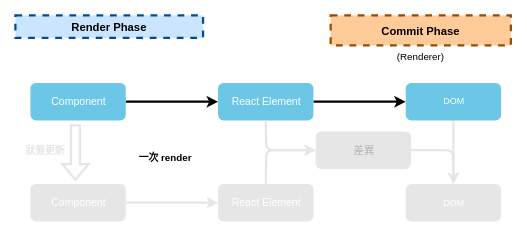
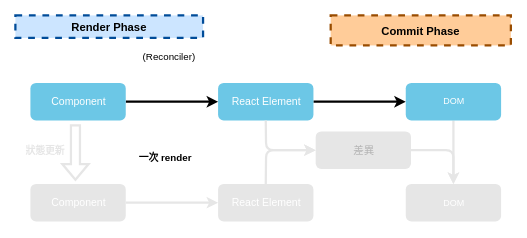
  <mxCell id="0" />
  <mxCell id="1" parent="0" />
  <mxCell id="2" style="edgeStyle=orthogonalEdgeStyle;rounded=0;orthogonalLoop=1;jettySize=auto;html=1;strokeWidth=3;strokeColor=#000000;" parent="1" source="3" target="5" edge="1"><mxGeometry relative="1" as="geometry" /></mxCell>
  <mxCell id="3" value="Component" style="rounded=1;fillColor=#6CC7E6;strokeColor=none;strokeWidth=2;fontFamily=Helvetica;html=1;gradientColor=none;fontColor=#ffffff;fontSize=14;" parent="1" vertex="1"><mxGeometry x="40.005" y="110" width="127" height="50" as="geometry" /></mxCell>
  <mxCell id="4" style="edgeStyle=orthogonalEdgeStyle;rounded=1;orthogonalLoop=1;jettySize=auto;html=1;entryX=0;entryY=0.5;entryDx=0;entryDy=0;strokeWidth=3;curved=0;strokeColor=#000000;" parent="1" source="5" target="10" edge="1"><mxGeometry relative="1" as="geometry" /></mxCell>
  <mxCell id="5" value="React Element" style="rounded=1;fillColor=#6CC7E6;strokeColor=none;strokeWidth=2;fontFamily=Helvetica;html=1;gradientColor=none;fontSize=14;fontColor=#FFFFFF;" parent="1" vertex="1"><mxGeometry x="290.005" y="110" width="127" height="50" as="geometry" /></mxCell>
  <mxCell id="6" value="React Element" style="rounded=1;fillColor=#E6E6E6;strokeColor=none;strokeWidth=2;fontFamily=Helvetica;html=1;gradientColor=none;fontSize=14;fontColor=#ffffff;" parent="1" vertex="1"><mxGeometry x="290.005" y="244.5" width="127" height="50" as="geometry" /></mxCell>
  <mxCell id="7" style="edgeStyle=orthogonalEdgeStyle;rounded=0;orthogonalLoop=1;jettySize=auto;html=1;strokeWidth=3;strokeColor=#E6E6E6;fontColor=#E6E6E6;" parent="1" source="8" target="6" edge="1"><mxGeometry relative="1" as="geometry" /></mxCell>
  <mxCell id="8" value="Component" style="rounded=1;fillColor=#E6E6E6;strokeColor=none;strokeWidth=2;fontFamily=Helvetica;html=1;gradientColor=none;fontSize=14;fontColor=#FFFFFF;" parent="1" vertex="1"><mxGeometry x="40.005" y="244.5" width="127" height="50" as="geometry" /></mxCell>
  <mxCell id="9" style="edgeStyle=orthogonalEdgeStyle;rounded=0;orthogonalLoop=1;jettySize=auto;html=1;strokeWidth=3;strokeColor=#E6E6E6;fontColor=#E6E6E6;" parent="1" source="10" target="13" edge="1"><mxGeometry relative="1" as="geometry" /></mxCell>
  <mxCell id="10" value="DOM" style="rounded=1;fillColor=#6CC7E6;strokeColor=none;strokeWidth=2;fontFamily=Helvetica;html=1;gradientColor=none;fontColor=#FFFFFF;fontStyle=0" parent="1" vertex="1"><mxGeometry x="540.005" y="110" width="127" height="50" as="geometry" /></mxCell>
  <mxCell id="11" style="edgeStyle=orthogonalEdgeStyle;rounded=1;orthogonalLoop=1;jettySize=auto;html=1;entryX=0.5;entryY=0;entryDx=0;entryDy=0;exitX=1;exitY=0.5;exitDx=0;exitDy=0;curved=0;strokeWidth=3;strokeColor=#E6E6E6;fontColor=#E6E6E6;" parent="1" source="12" target="13" edge="1"><mxGeometry relative="1" as="geometry" /></mxCell>
  <mxCell id="12" value="差異" style="rounded=1;fillColor=#E6E6E6;strokeColor=none;strokeWidth=2;fontFamily=Helvetica;html=1;gradientColor=none;fontColor=#B3B3B3;fontSize=14;fontStyle=0" parent="1" vertex="1"><mxGeometry x="420.005" y="174.5" width="127" height="50" as="geometry" /></mxCell>
  <mxCell id="13" value="DOM" style="rounded=1;fillColor=#E6E6E6;strokeColor=none;strokeWidth=2;fontFamily=Helvetica;html=1;gradientColor=none;fontColor=#FFFFFF;" parent="1" vertex="1"><mxGeometry x="540.005" y="244.5" width="127" height="50" as="geometry" /></mxCell>
  <mxCell id="14" value="" style="edgeStyle=elbowEdgeStyle;elbow=horizontal;strokeWidth=3;strokeColor=#E6E6E6;fontFamily=Helvetica;html=1;exitX=0.5;exitY=1;exitDx=0;exitDy=0;entryX=0;entryY=0.5;entryDx=0;entryDy=0;fontColor=#E6E6E6;" parent="1" source="5" target="12" edge="1"><mxGeometry x="6.449" y="830.5" width="131.973" height="100" as="geometry"><mxPoint x="330" y="125" as="sourcePoint" /><mxPoint x="440" y="204.5" as="targetPoint" /><Array as="points"><mxPoint x="354" y="184.5" /></Array></mxGeometry></mxCell>
  <mxCell id="15" value="" style="edgeStyle=elbowEdgeStyle;elbow=horizontal;strokeWidth=3;strokeColor=#E6E6E6;fontFamily=Helvetica;html=1;exitX=0.5;exitY=0;exitDx=0;exitDy=0;entryX=0;entryY=0.5;entryDx=0;entryDy=0;fontColor=#E6E6E6;" parent="1" source="6" target="12" edge="1"><mxGeometry x="6.449" y="830.5" width="131.973" height="100" as="geometry"><mxPoint x="364" y="170.5" as="sourcePoint" /><mxPoint x="450" y="209.5" as="targetPoint" /><Array as="points"><mxPoint x="354" y="224.5" /></Array></mxGeometry></mxCell>
  <mxCell id="16" value="一次 render" style="text;html=1;align=center;verticalAlign=middle;whiteSpace=wrap;rounded=0;fontStyle=1;fontSize=13;fontColor=#000000;" parent="1" vertex="1"><mxGeometry x="180" y="195" width="80" height="30" as="geometry" /></mxCell>
  <mxCell id="17" value="狀態更新" style="text;html=1;align=center;verticalAlign=middle;whiteSpace=wrap;rounded=0;fontStyle=1;fontSize=13;fontColor=#E6E6E6;" parent="1" vertex="1"><mxGeometry x="20" y="184.5" width="80" height="30" as="geometry" /></mxCell>
  <mxCell id="18" value="Render Phase" style="rounded=0;whiteSpace=wrap;html=1;strokeColor=#004C99;fillColor=#CCE5FF;strokeWidth=3;dashed=1;fontStyle=1;fontSize=15;" parent="1" vertex="1"><mxGeometry x="20" y="20" width="250" height="30" as="geometry" /></mxCell>
  <mxCell id="19" value="Commit Phase" style="rounded=0;whiteSpace=wrap;html=1;strokeColor=#994C00;strokeWidth=3;dashed=1;fillColor=#FFCC99;fontStyle=1;fontSize=15;" parent="1" vertex="1"><mxGeometry x="440" y="20" width="240" height="40" as="geometry" /></mxCell>
  <mxCell id="20" style="rounded=0;orthogonalLoop=1;jettySize=auto;html=1;shape=flexArrow;strokeWidth=3;fontColor=#E6E6E6;strokeColor=#E6E6E6;" parent="1" edge="1"><mxGeometry relative="1" as="geometry"><mxPoint x="100" y="165" as="sourcePoint" /><mxPoint x="100" y="240.5" as="targetPoint" /></mxGeometry></mxCell>
- <mxCell id="22" value="(Renderer)" style="text;html=1;align=center;verticalAlign=middle;whiteSpace=wrap;rounded=0;fontSize=13;" parent="1" vertex="1"><mxGeometry x="530" y="60" width="60" height="30" as="geometry" /></mxCell>
+ <mxCell id="21" value="(Reconciler)" style="text;html=1;align=center;verticalAlign=middle;whiteSpace=wrap;rounded=0;fontSize=13;" parent="1" vertex="1"><mxGeometry x="195" y="60" width="60" height="30" as="geometry" /></mxCell>
